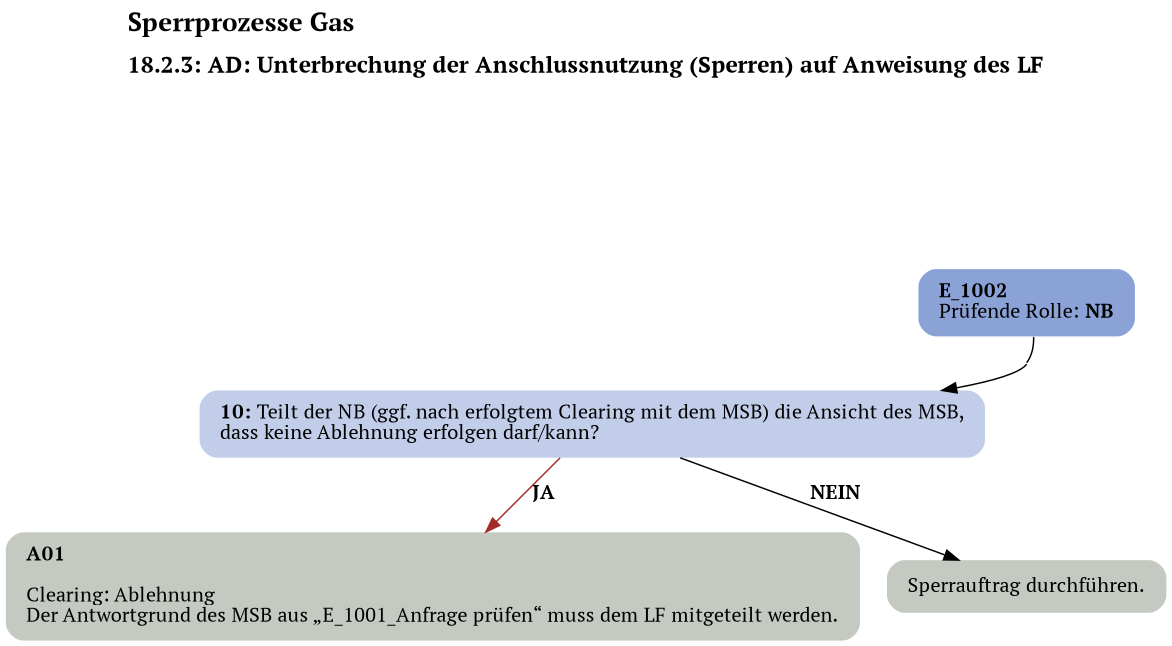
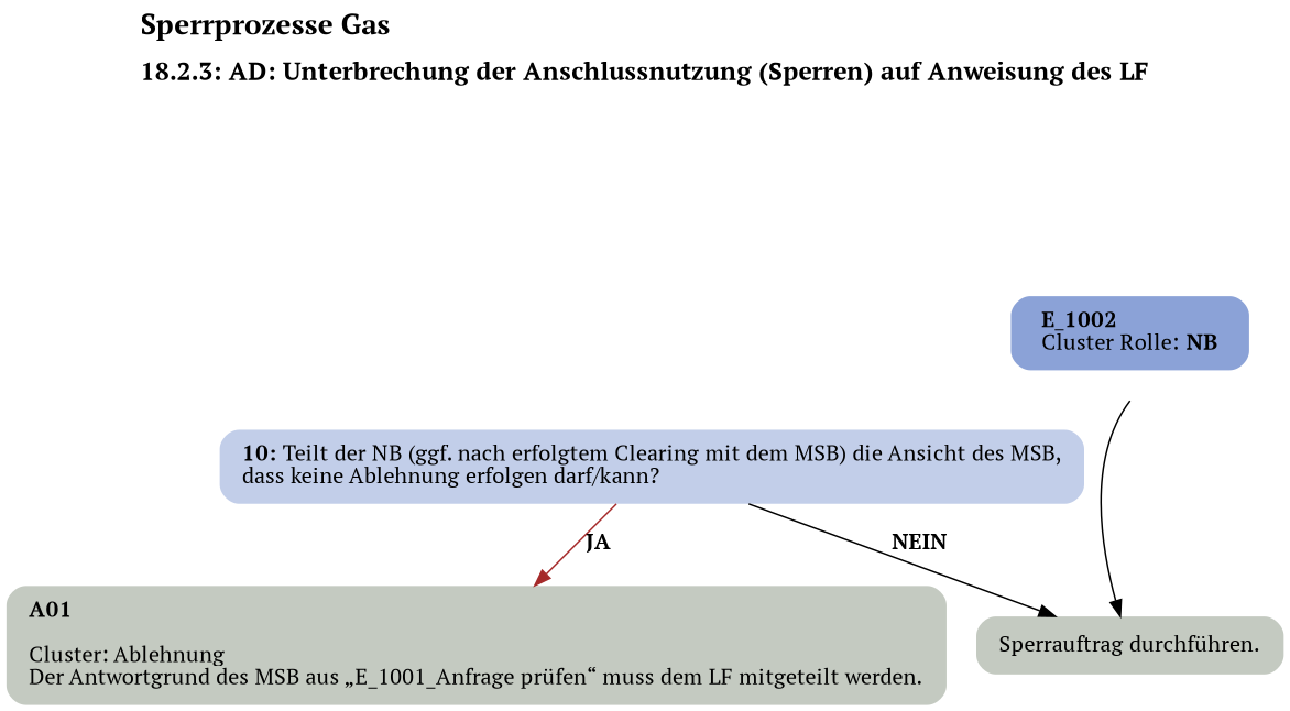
  digraph {
    concentrate=true
    fontname="PT Serif"
    fontsize=12
    label=<<B><FONT POINT-SIZE="18">Sperrprozesse Gas</FONT></B><BR align="left"/><BR/><B><FONT POINT-SIZE="16">18.2.3: AD: Unterbrechung der Anschlussnutzung (Sperren) auf Anweisung des LF</FONT></B><BR align="left"/><BR/><BR/><BR/>>
    labelloc=t
    pack=true
    packmode=array
    rankdir=TB
    node [fillcolor="#c4cac1" fontname="PT Serif" margin="0.2,0.12" penwidth=0.0 shape=box style="filled,rounded"]
    edge [color=black fontname="PT Serif"]
-   n1 [fillcolor="#8ba2d7" label=<<B>E_1002</B><BR align="left"/><FONT>Prüfende Rolle: <B>NB</B></FONT><BR align="center"/>>]
+   n1 [fillcolor="#8ba2d7" label=<<B>E_1002</B><BR align="left"/><FONT>Cluster Rolle: <B>NB</B></FONT><BR align="center"/>>]
    n2 [fillcolor="#c2cee9" label=<<B>10: </B>Teilt der NB (ggf. nach erfolgtem Clearing mit dem MSB) die Ansicht des MSB,<BR align="left"/>dass keine Ablehnung erfolgen darf/kann?<BR align="left"/>>]
-   n3 [label=<<B>A01</B><BR align="left"/><BR align="left"/><FONT>Clearing: Ablehnung<BR align="left"/>Der Antwortgrund des MSB aus „E_1001_Anfrage prüfen“ muss dem LF mitgeteilt werden.<BR align="left"/></FONT>>]
+   n3 [label=<<B>A01</B><BR align="left"/><BR align="left"/><FONT>Cluster: Ablehnung<BR align="left"/>Der Antwortgrund des MSB aus „E_1001_Anfrage prüfen“ muss dem LF mitgeteilt werden.<BR align="left"/></FONT>>]
    n4 [label=<<FONT>Sperrauftrag durchführen.<BR align="left"/></FONT>>]
-   n1 -> n2
+   n1 -> n4
    n2 -> n3 [color=brown label=<<B>JA</B>>]
    n2 -> n4 [label=<<B>NEIN</B>>]
  }
